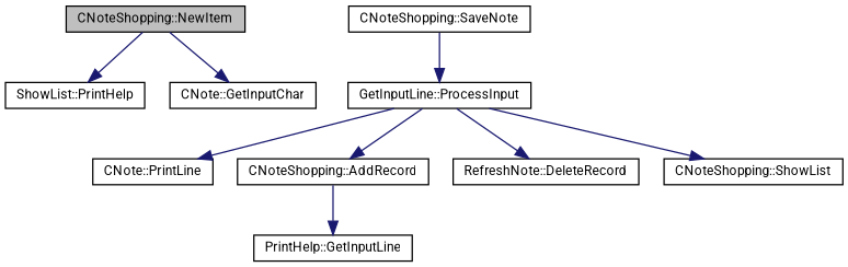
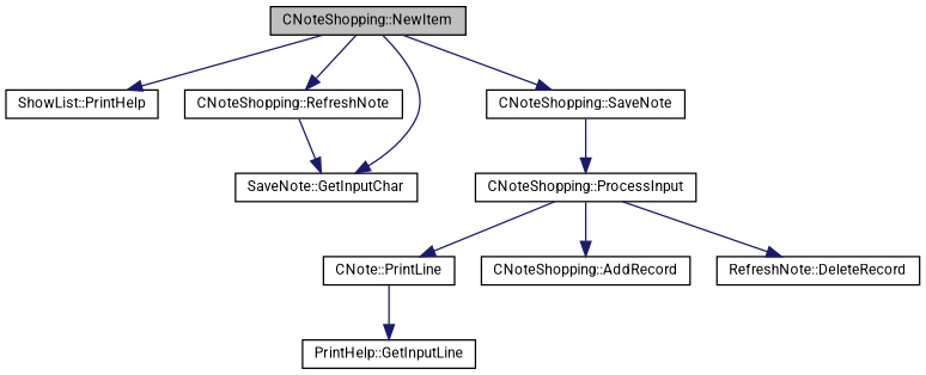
  digraph {
    fontname=Roboto
    rankdir=TB
    node [color=black fillcolor=white fontname=Roboto fontsize=10 shape=record style=filled]
    edge [color=midnightblue fontname=Roboto fontsize=10 labelfontname=Helvetica labelfontsize=10 style=solid]
    n1 [fillcolor=grey75 fontcolor=black height=0.2 label="CNoteShopping::NewItem" width=0.4]
    n2 [height=0.2 label="ShowList::PrintHelp" width=0.4]
+   n3 [height=0.2 label="CNoteShopping::RefreshNote" width=0.4]
    n4 [height=0.2 label="CNoteShopping::SaveNote" width=0.4]
-   n5 [height=0.2 label="CNote::GetInputChar" width=0.4]
+   n5 [height=0.2 label="SaveNote::GetInputChar" width=0.4]
    n6 [height=0.2 label="CNote::PrintLine" width=0.4]
-   n7 [height=0.2 label="GetInputLine::ProcessInput" width=0.4]
+   n7 [height=0.2 label="CNoteShopping::ProcessInput" width=0.4]
    n8 [height=0.2 label="CNoteShopping::AddRecord" width=0.4]
    n9 [height=0.2 label="RefreshNote::DeleteRecord" width=0.4]
-   n10 [height=0.2 label="CNoteShopping::ShowList" width=0.4]
    n11 [height=0.2 label="PrintHelp::GetInputLine" width=0.4]
    n1 -> n2
+   n1 -> n3
+   n1 -> n4
    n1 -> n5
+   n3 -> n5
    n4 -> n7
    n7 -> n6
    n7 -> n8
    n7 -> n9
-   n7 -> n10
-   n8 -> n11
+   n6 -> n11
  }
